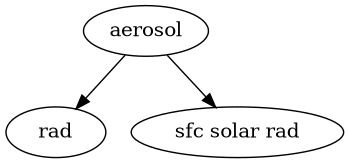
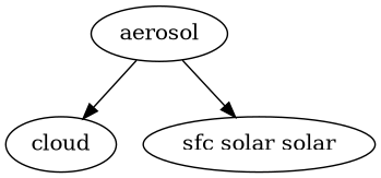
  digraph {
-   n1 [label=rad]
-   n2 [label="sfc solar rad"]
+   n1 [label=cloud]
+   n2 [label="sfc solar solar"]
    n3 [label=aerosol]
    n3 -> n1
    n3 -> n2
  }
